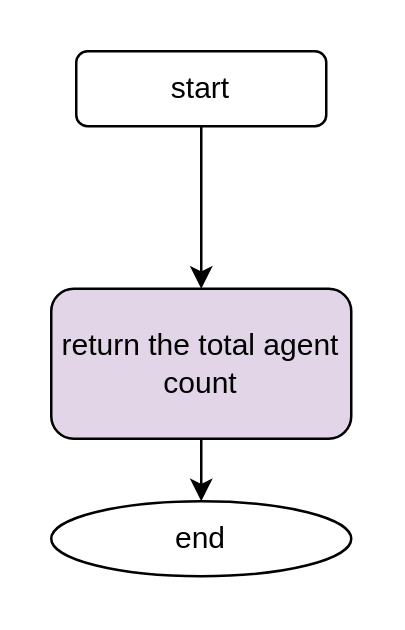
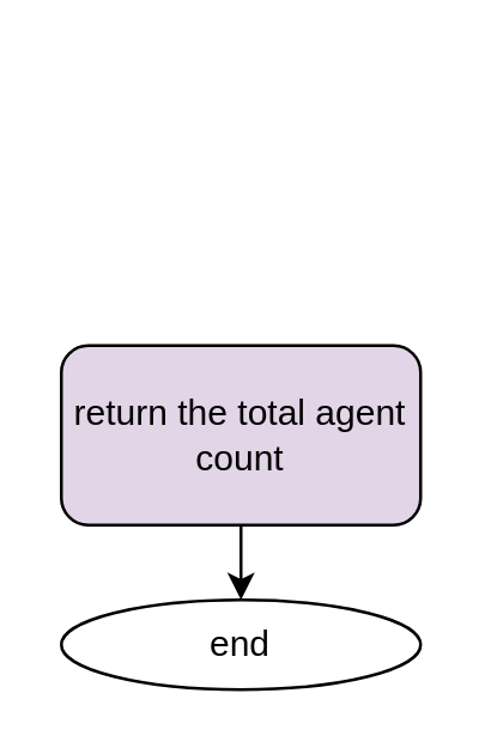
  <mxCell id="0" />
  <mxCell id="1" parent="0" />
- <mxCell id="2" value="" style="edgeStyle=orthogonalEdgeStyle;rounded=0;orthogonalLoop=1;jettySize=auto;html=1;" edge="1" parent="1" source="3" target="5"><mxGeometry relative="1" as="geometry" /></mxCell>
- <mxCell id="3" value="start" style="rounded=1;whiteSpace=wrap;html=1;" vertex="1" parent="1"><mxGeometry x="30" y="20" width="100" height="30" as="geometry" /></mxCell>
  <mxCell id="4" value="" style="edgeStyle=orthogonalEdgeStyle;rounded=0;orthogonalLoop=1;jettySize=auto;html=1;" edge="1" parent="1" source="5" target="6"><mxGeometry relative="1" as="geometry" /></mxCell>
  <mxCell id="5" value="return the total agent count" style="whiteSpace=wrap;html=1;rounded=1;fillColor=#e1d5e7;" vertex="1" parent="1"><mxGeometry x="20" y="115" width="120" height="60" as="geometry" /></mxCell>
  <mxCell id="6" value="end" style="ellipse;whiteSpace=wrap;html=1;rounded=1;" vertex="1" parent="1"><mxGeometry x="20" y="200" width="120" height="30" as="geometry" /></mxCell>
